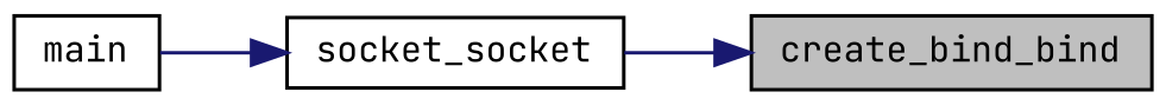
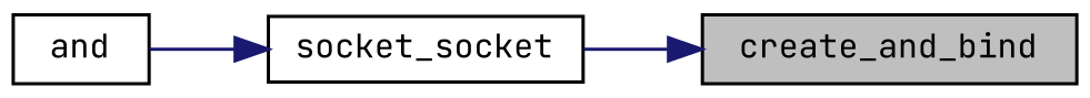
  digraph {
    fontname="JetBrains Mono"
    rankdir=RL
    node [color=black fillcolor=white fontname="JetBrains Mono" fontsize=10 shape=record style=filled]
    edge [color=midnightblue dir=back fontname="JetBrains Mono" fontsize=10 labelfontname=Helvetica labelfontsize=10 style=solid]
-   n1 [fillcolor=grey75 fontcolor=black height=0.2 label=create_bind_bind width=0.4]
+   n1 [fillcolor=grey75 fontcolor=black height=0.2 label=create_and_bind width=0.4]
    n2 [height=0.2 label=socket_socket width=0.4]
-   n3 [height=0.2 label=main width=0.4]
+   n3 [height=0.2 label=and width=0.4]
    n1 -> n2
    n2 -> n3
  }
